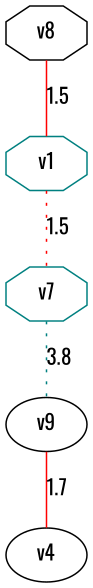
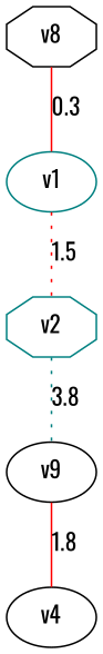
  graph {
    fontname=Oswald
    node [color=black fontname=Oswald shape=ellipse]
    edge [color=red fontname=Oswald style=solid]
    n1 [label=v8 shape=octagon]
-   v1 [color=teal shape=octagon]
-   v2 [color=teal shape=octagon label=v7]
+   v1 [color=teal]
+   v2 [color=teal shape=octagon]
    n4 [label=v9]
    v4
-   n1 -- v1 [label=1.5]
+   n1 -- v1 [label=0.3]
    v1 -- v2 [label=1.5 style=dotted]
    v2 -- n4 [color=teal label=3.8 style=dotted]
-   n4 -- v4 [label=1.7]
+   n4 -- v4 [label=1.8]
  }
